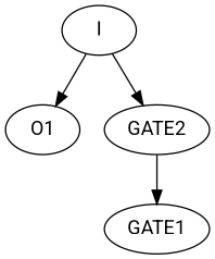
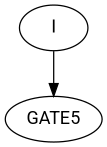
  digraph {
    fontname=Roboto
    node [LABEL=NOT fontname=Roboto]
    edge [fontname=Roboto]
    I [LABEL=INPUT]
-   O1 [LABEL=OUTPUT]
-   GATE2
-   GATE1
-   I -> O1
+   GATE2 [label=GATE5]
    I -> GATE2
-   GATE2 -> GATE1
  }
